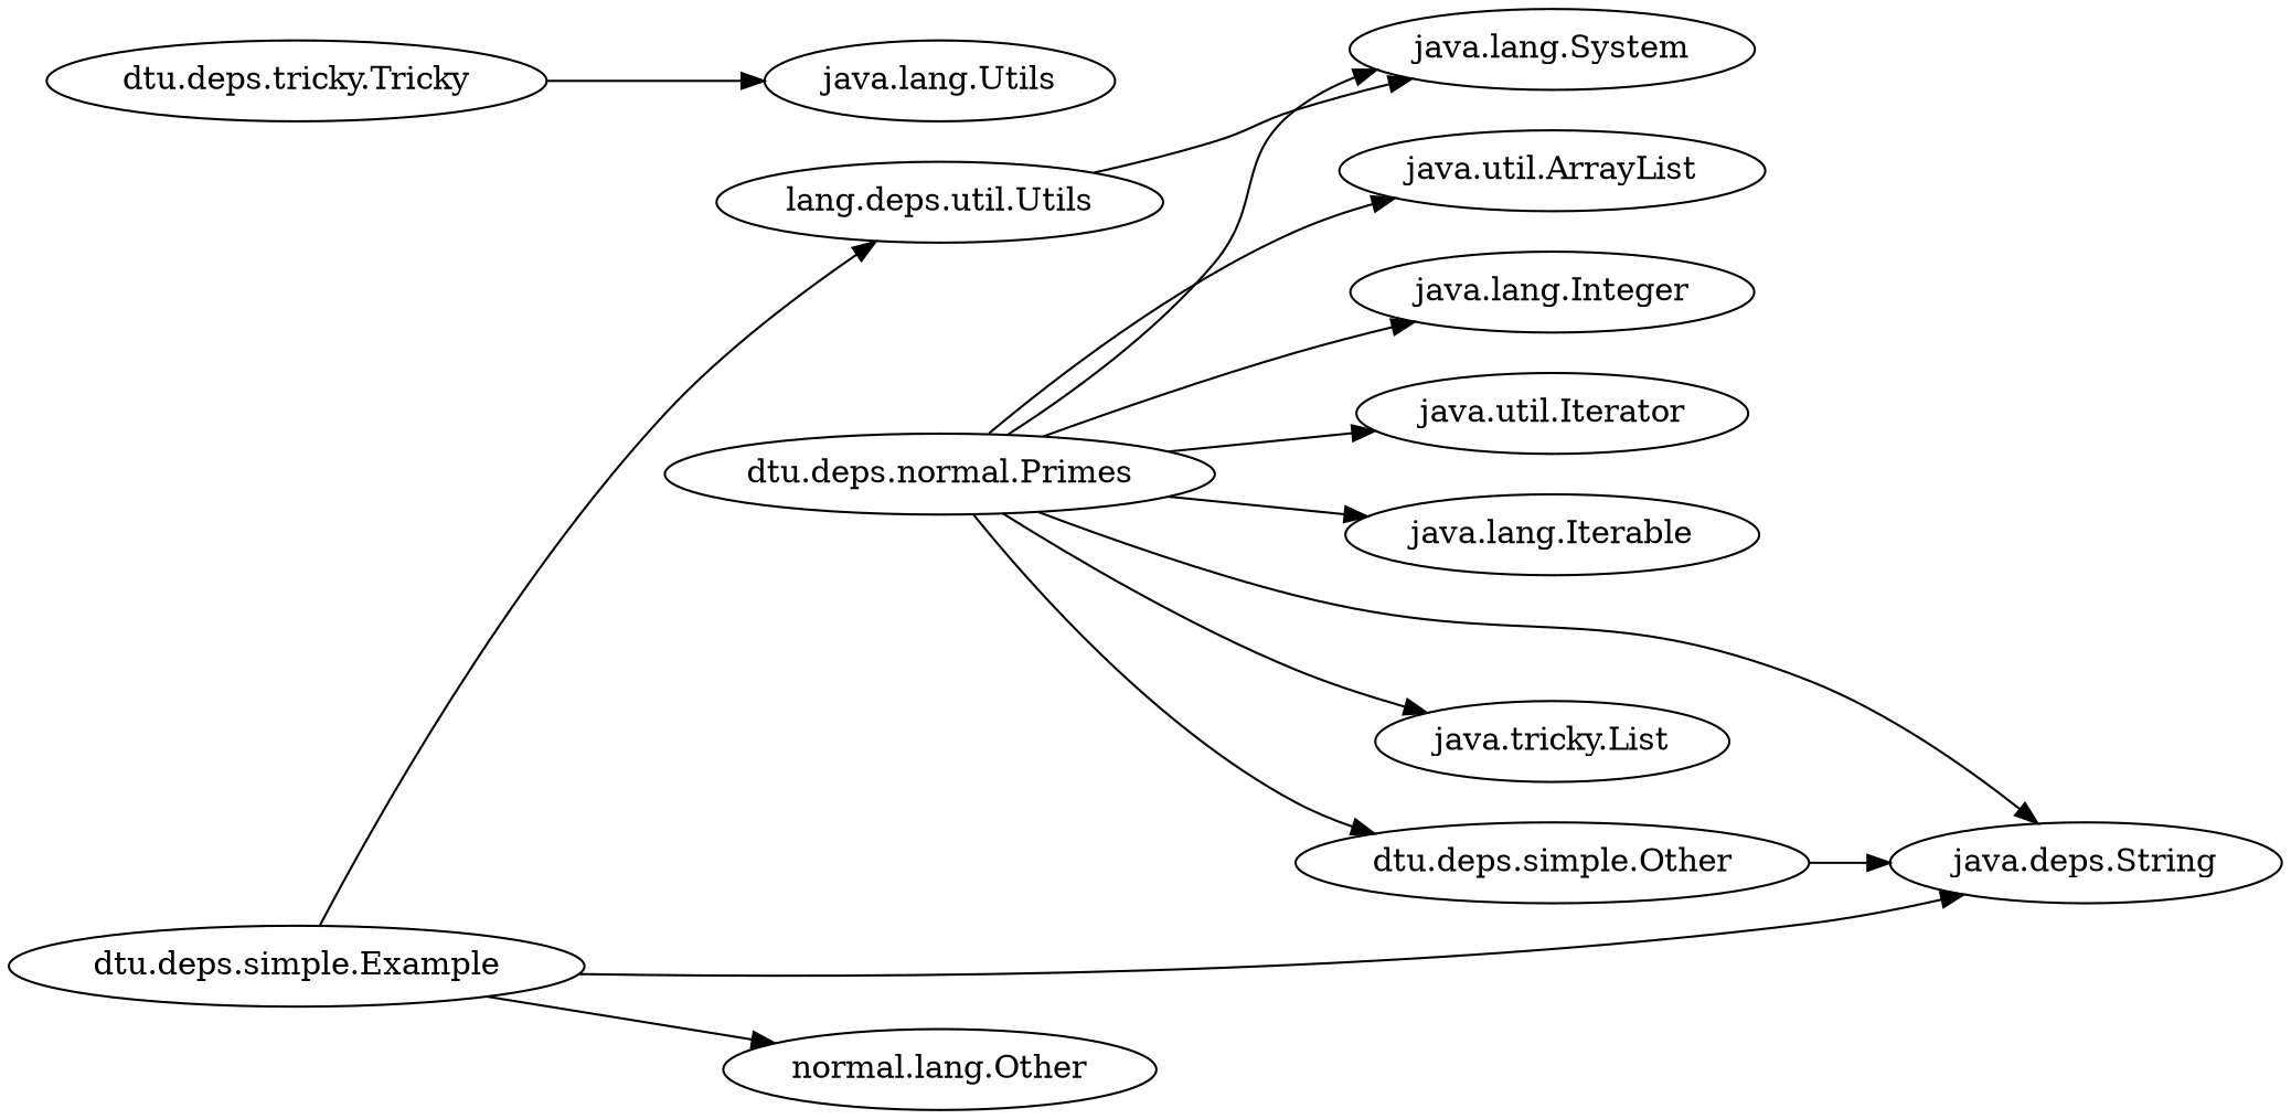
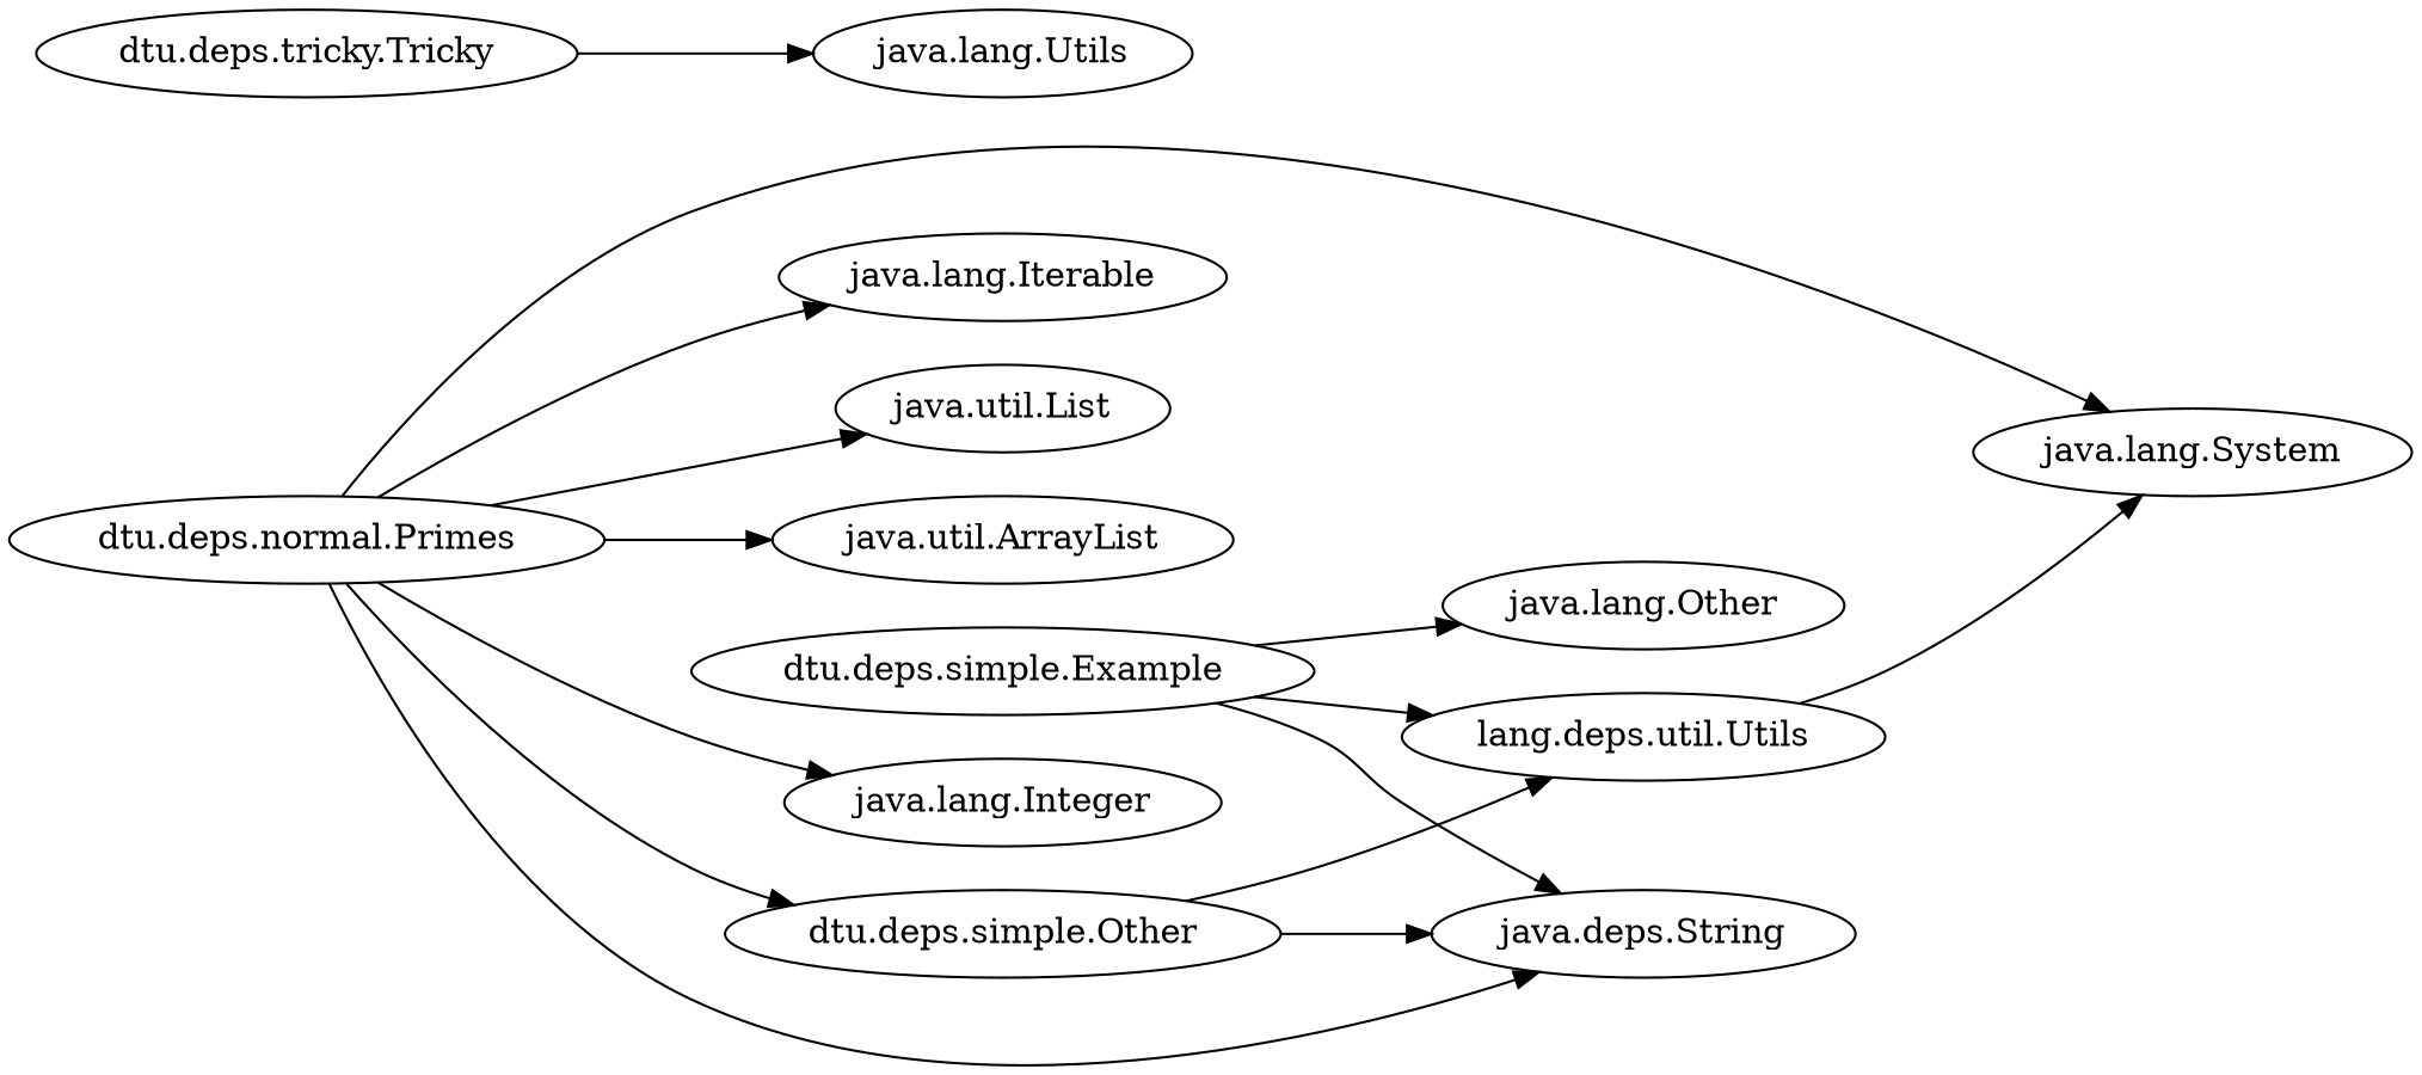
  digraph {
    rankdir=LR
    "dtu.deps.normal.Primes"
    "java.util.ArrayList"
    "java.lang.Integer"
    "java.lang.System"
-   "java.util.Iterator"
    "java.lang.Iterable"
    n7 [label="java.deps.String"]
-   "java.util.List" [label="java.tricky.List"]
+   "java.util.List"
    "dtu.deps.simple.Other"
    "dtu.deps.simple.Example"
    n11 [label="lang.deps.util.Utils"]
-   "java.lang.Other" [label="normal.lang.Other"]
+   "java.lang.Other"
    "dtu.deps.tricky.Tricky"
    "java.lang.Utils"
    "dtu.deps.normal.Primes" -> "java.util.ArrayList"
    "dtu.deps.normal.Primes" -> "java.lang.Integer"
    "dtu.deps.normal.Primes" -> "java.lang.System"
-   "dtu.deps.normal.Primes" -> "java.util.Iterator"
    "dtu.deps.normal.Primes" -> "java.lang.Iterable"
    "dtu.deps.normal.Primes" -> n7
    "dtu.deps.normal.Primes" -> "java.util.List"
    "dtu.deps.normal.Primes" -> "dtu.deps.simple.Other"
    "dtu.deps.simple.Other" -> n7
+   "dtu.deps.simple.Other" -> n11
    "dtu.deps.simple.Example" -> n7
    "dtu.deps.simple.Example" -> n11
    "dtu.deps.simple.Example" -> "java.lang.Other"
    n11 -> "java.lang.System"
    "dtu.deps.tricky.Tricky" -> "java.lang.Utils"
  }
